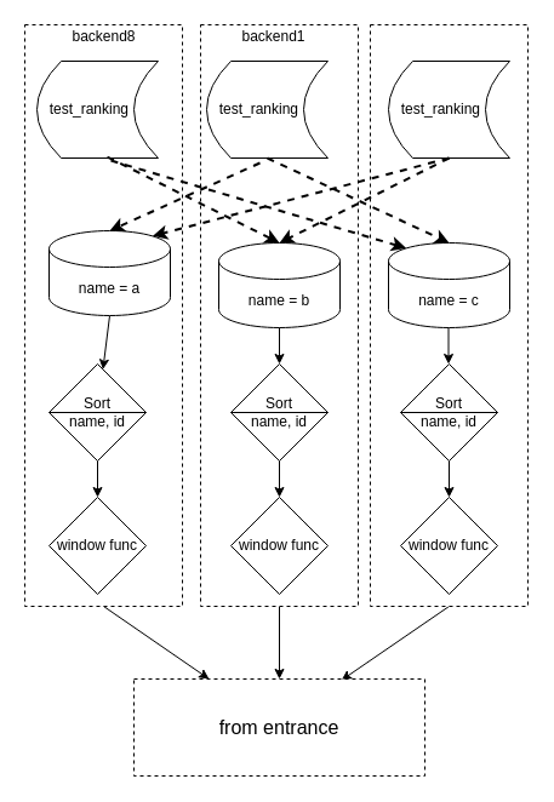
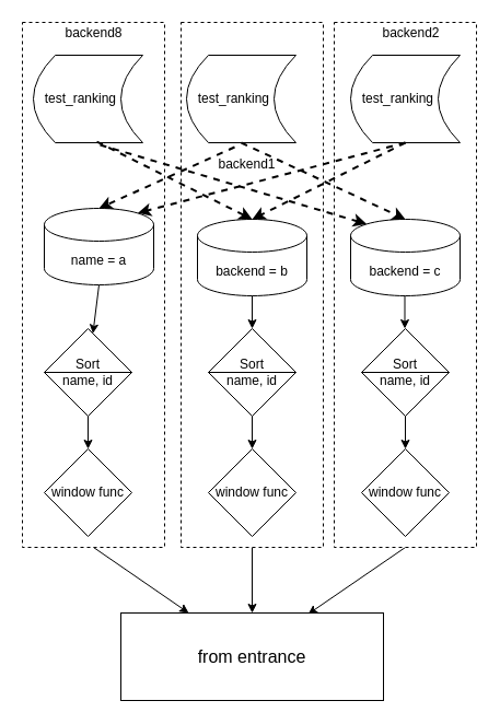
  <mxCell id="0" />
  <mxCell id="1" parent="0" />
  <mxCell id="2" style="edgeStyle=none;rounded=0;orthogonalLoop=1;jettySize=auto;html=1;exitX=0.5;exitY=1;exitDx=0;exitDy=0;entryX=0.713;entryY=0.013;entryDx=0;entryDy=0;entryPerimeter=0;startArrow=none;startFill=0;endArrow=classic;endFill=1;" edge="1" parent="1" source="3" target="32"><mxGeometry relative="1" as="geometry" /></mxCell>
  <mxCell id="3" value="" style="rounded=0;whiteSpace=wrap;html=1;dashed=1;" vertex="1" parent="1"><mxGeometry x="305" y="20" width="130" height="480" as="geometry" /></mxCell>
  <mxCell id="4" style="edgeStyle=none;rounded=0;orthogonalLoop=1;jettySize=auto;html=1;exitX=0.5;exitY=1;exitDx=0;exitDy=0;entryX=0.5;entryY=0;entryDx=0;entryDy=0;startArrow=none;startFill=0;endArrow=classic;endFill=1;" edge="1" parent="1" source="5" target="32"><mxGeometry relative="1" as="geometry" /></mxCell>
  <mxCell id="5" value="" style="rounded=0;whiteSpace=wrap;html=1;strokeColor=default;dashed=1;" vertex="1" parent="1"><mxGeometry x="165" y="20" width="130" height="480" as="geometry" /></mxCell>
  <mxCell id="6" style="edgeStyle=none;rounded=0;orthogonalLoop=1;jettySize=auto;html=1;exitX=0.5;exitY=1;exitDx=0;exitDy=0;startArrow=none;startFill=0;endArrow=classic;endFill=1;" edge="1" parent="1" source="7" target="32"><mxGeometry relative="1" as="geometry" /></mxCell>
  <mxCell id="7" value="" style="rounded=0;whiteSpace=wrap;html=1;dashed=1;" vertex="1" parent="1"><mxGeometry x="20" y="20" width="130" height="480" as="geometry" /></mxCell>
  <mxCell id="8" value="test_ranking&amp;nbsp; &amp;nbsp;&amp;nbsp;" style="shape=dataStorage;whiteSpace=wrap;html=1;fixedSize=1;" vertex="1" parent="1"><mxGeometry x="30" y="50" width="100" height="80" as="geometry" /></mxCell>
  <mxCell id="9" value="&lt;span&gt;test_ranking&amp;nbsp; &amp;nbsp;&amp;nbsp;&lt;/span&gt;" style="shape=dataStorage;whiteSpace=wrap;html=1;fixedSize=1;" vertex="1" parent="1"><mxGeometry x="170" y="50" width="100" height="80" as="geometry" /></mxCell>
  <mxCell id="10" value="&lt;span&gt;test_ranking&amp;nbsp; &amp;nbsp;&amp;nbsp;&lt;/span&gt;" style="shape=dataStorage;whiteSpace=wrap;html=1;fixedSize=1;" vertex="1" parent="1"><mxGeometry x="320" y="50" width="100" height="80" as="geometry" /></mxCell>
  <mxCell id="11" style="edgeStyle=none;rounded=0;orthogonalLoop=1;jettySize=auto;html=1;exitX=0.5;exitY=1;exitDx=0;exitDy=0;exitPerimeter=0;startArrow=none;startFill=0;endArrow=classic;endFill=1;" edge="1" parent="1" source="12" target="21"><mxGeometry relative="1" as="geometry" /></mxCell>
  <mxCell id="12" value="name = a" style="shape=cylinder3;whiteSpace=wrap;html=1;boundedLbl=1;backgroundOutline=1;size=15;" vertex="1" parent="1"><mxGeometry x="40" y="190" width="100" height="70" as="geometry" /></mxCell>
- <mxCell id="13" value="name = b" style="shape=cylinder3;whiteSpace=wrap;html=1;boundedLbl=1;backgroundOutline=1;size=15;" vertex="1" parent="1"><mxGeometry x="180" y="200" width="100" height="70" as="geometry" /></mxCell>
- <mxCell id="14" value="name = c" style="shape=cylinder3;whiteSpace=wrap;html=1;boundedLbl=1;backgroundOutline=1;size=15;" vertex="1" parent="1"><mxGeometry x="320" y="200" width="100" height="70" as="geometry" /></mxCell>
+ <mxCell id="13" value="backend = b" style="shape=cylinder3;whiteSpace=wrap;html=1;boundedLbl=1;backgroundOutline=1;size=15;" vertex="1" parent="1"><mxGeometry x="180" y="200" width="100" height="70" as="geometry" /></mxCell>
+ <mxCell id="14" value="backend = c" style="shape=cylinder3;whiteSpace=wrap;html=1;boundedLbl=1;backgroundOutline=1;size=15;" vertex="1" parent="1"><mxGeometry x="320" y="200" width="100" height="70" as="geometry" /></mxCell>
  <mxCell id="15" value="" style="endArrow=classic;html=1;strokeWidth=2;exitX=0.44;exitY=1.05;exitDx=0;exitDy=0;exitPerimeter=0;dashed=1;startArrow=none;startFill=0;endFill=1;entryX=0.5;entryY=0;entryDx=0;entryDy=0;entryPerimeter=0;" edge="1" parent="1" source="9" target="12"><mxGeometry width="50" height="50" relative="1" as="geometry"><mxPoint x="240" y="450" as="sourcePoint" /><mxPoint x="110" y="200" as="targetPoint" /></mxGeometry></mxCell>
  <mxCell id="16" value="" style="endArrow=classic;html=1;strokeWidth=2;exitX=0.5;exitY=1;exitDx=0;exitDy=0;dashed=1;startArrow=none;startFill=0;endFill=1;entryX=0.855;entryY=0;entryDx=0;entryDy=4.35;entryPerimeter=0;" edge="1" parent="1" source="10" target="12"><mxGeometry width="50" height="50" relative="1" as="geometry"><mxPoint x="224" y="134" as="sourcePoint" /><mxPoint x="123.168" y="210" as="targetPoint" /></mxGeometry></mxCell>
  <mxCell id="17" value="" style="endArrow=classic;html=1;strokeWidth=2;exitX=0.5;exitY=1;exitDx=0;exitDy=0;dashed=1;startArrow=none;startFill=0;endFill=1;" edge="1" parent="1" source="9"><mxGeometry width="50" height="50" relative="1" as="geometry"><mxPoint x="234" y="144" as="sourcePoint" /><mxPoint x="370" y="200" as="targetPoint" /></mxGeometry></mxCell>
  <mxCell id="18" value="" style="endArrow=classic;html=1;strokeWidth=2;dashed=1;startArrow=none;startFill=0;endFill=1;entryX=0.5;entryY=0;entryDx=0;entryDy=0;entryPerimeter=0;" edge="1" parent="1" target="13"><mxGeometry width="50" height="50" relative="1" as="geometry"><mxPoint x="370" y="130" as="sourcePoint" /><mxPoint x="143.168" y="230" as="targetPoint" /></mxGeometry></mxCell>
  <mxCell id="19" value="" style="endArrow=classic;html=1;strokeWidth=2;exitX=0.61;exitY=1.025;exitDx=0;exitDy=0;exitPerimeter=0;dashed=1;startArrow=none;startFill=0;endFill=1;entryX=0.145;entryY=0;entryDx=0;entryDy=4.35;entryPerimeter=0;" edge="1" parent="1" source="8" target="14"><mxGeometry width="50" height="50" relative="1" as="geometry"><mxPoint x="254" y="164" as="sourcePoint" /><mxPoint x="153.168" y="240" as="targetPoint" /></mxGeometry></mxCell>
  <mxCell id="20" value="" style="endArrow=classic;html=1;strokeWidth=2;dashed=1;startArrow=none;startFill=0;endFill=1;exitX=0.58;exitY=0.988;exitDx=0;exitDy=0;exitPerimeter=0;" edge="1" parent="1" source="8"><mxGeometry width="50" height="50" relative="1" as="geometry"><mxPoint x="90" y="120" as="sourcePoint" /><mxPoint x="230" y="200" as="targetPoint" /></mxGeometry></mxCell>
  <mxCell id="21" value="Sort&lt;br&gt;name, id" style="shape=sortShape;perimeter=rhombusPerimeter;whiteSpace=wrap;html=1;" vertex="1" parent="1"><mxGeometry x="40" y="300" width="80" height="80" as="geometry" /></mxCell>
  <mxCell id="22" value="Sort&lt;br&gt;name, id" style="shape=sortShape;perimeter=rhombusPerimeter;whiteSpace=wrap;html=1;" vertex="1" parent="1"><mxGeometry x="190" y="300" width="80" height="80" as="geometry" /></mxCell>
  <mxCell id="23" value="Sort&lt;br&gt;name, id" style="shape=sortShape;perimeter=rhombusPerimeter;whiteSpace=wrap;html=1;" vertex="1" parent="1"><mxGeometry x="330" y="300" width="80" height="80" as="geometry" /></mxCell>
  <mxCell id="24" style="edgeStyle=none;rounded=0;orthogonalLoop=1;jettySize=auto;html=1;exitX=0.5;exitY=1;exitDx=0;exitDy=0;exitPerimeter=0;startArrow=none;startFill=0;endArrow=classic;endFill=1;entryX=0.5;entryY=0;entryDx=0;entryDy=0;" edge="1" parent="1" source="13" target="22"><mxGeometry relative="1" as="geometry"><mxPoint x="90" y="280" as="sourcePoint" /><mxPoint x="90" y="310" as="targetPoint" /></mxGeometry></mxCell>
  <mxCell id="25" style="edgeStyle=none;rounded=0;orthogonalLoop=1;jettySize=auto;html=1;exitX=0.5;exitY=1;exitDx=0;exitDy=0;exitPerimeter=0;startArrow=none;startFill=0;endArrow=classic;endFill=1;" edge="1" parent="1"><mxGeometry relative="1" as="geometry"><mxPoint x="369.5" y="270" as="sourcePoint" /><mxPoint x="369.5" y="300" as="targetPoint" /></mxGeometry></mxCell>
  <mxCell id="26" value="window func" style="rhombus;whiteSpace=wrap;html=1;" vertex="1" parent="1"><mxGeometry x="40" y="410" width="80" height="80" as="geometry" /></mxCell>
  <mxCell id="27" value="window func" style="rhombus;whiteSpace=wrap;html=1;" vertex="1" parent="1"><mxGeometry x="190" y="410" width="80" height="80" as="geometry" /></mxCell>
  <mxCell id="28" value="window func" style="rhombus;whiteSpace=wrap;html=1;" vertex="1" parent="1"><mxGeometry x="330" y="410" width="80" height="80" as="geometry" /></mxCell>
  <mxCell id="29" value="" style="endArrow=classic;html=1;exitX=0.5;exitY=1;exitDx=0;exitDy=0;" edge="1" parent="1" source="21" target="26"><mxGeometry width="50" height="50" relative="1" as="geometry"><mxPoint x="240" y="450" as="sourcePoint" /><mxPoint x="290" y="400" as="targetPoint" /></mxGeometry></mxCell>
  <mxCell id="30" value="" style="endArrow=classic;html=1;exitX=0.5;exitY=1;exitDx=0;exitDy=0;" edge="1" parent="1" source="22"><mxGeometry width="50" height="50" relative="1" as="geometry"><mxPoint x="90" y="390" as="sourcePoint" /><mxPoint x="230" y="410" as="targetPoint" /></mxGeometry></mxCell>
  <mxCell id="31" value="" style="endArrow=classic;html=1;exitX=0.5;exitY=1;exitDx=0;exitDy=0;entryX=0.5;entryY=0;entryDx=0;entryDy=0;" edge="1" parent="1" source="23" target="28"><mxGeometry width="50" height="50" relative="1" as="geometry"><mxPoint x="100" y="400" as="sourcePoint" /><mxPoint x="100" y="420" as="targetPoint" /></mxGeometry></mxCell>
- <mxCell id="32" value="&lt;font style=&quot;font-size: 16px&quot;&gt;from entrance&lt;/font&gt;" style="rounded=0;whiteSpace=wrap;html=1;dashed=1;" vertex="1" parent="1"><mxGeometry x="110" y="560" width="240" height="80" as="geometry" /></mxCell>
+ <mxCell id="32" value="&lt;font style=&quot;font-size: 16px&quot;&gt;from entrance&lt;/font&gt;" style="rounded=0;whiteSpace=wrap;html=1;dashed=0;" vertex="1" parent="1"><mxGeometry x="110" y="560" width="240" height="80" as="geometry" /></mxCell>
  <mxCell id="33" value="backend8" style="text;html=1;align=center;verticalAlign=middle;resizable=0;points=[];autosize=1;strokeColor=none;fillColor=none;" vertex="1" parent="1"><mxGeometry x="50" y="20" width="70" height="20" as="geometry" /></mxCell>
- <mxCell id="34" value="backend1" style="text;html=1;align=center;verticalAlign=middle;resizable=0;points=[];autosize=1;strokeColor=none;fillColor=none;" vertex="1" parent="1"><mxGeometry x="190" y="20" width="70" height="20" as="geometry" /></mxCell>
+ <mxCell id="34" value="backend1" style="text;html=1;align=center;verticalAlign=middle;resizable=0;points=[];autosize=1;strokeColor=none;fillColor=none;" vertex="1" parent="1"><mxGeometry x="190" y="140" width="70" height="20" as="geometry" /></mxCell>
+ <mxCell id="35" value="backend2" style="text;html=1;align=center;verticalAlign=middle;resizable=0;points=[];autosize=1;strokeColor=none;fillColor=none;" vertex="1" parent="1"><mxGeometry x="340" y="20" width="70" height="20" as="geometry" /></mxCell>
